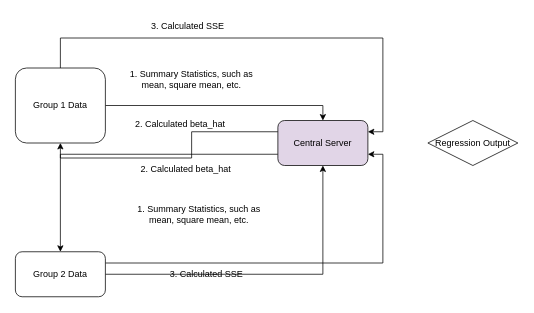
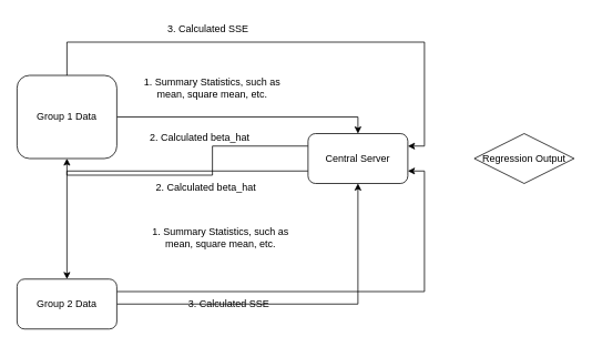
  <mxCell id="0" />
  <mxCell id="1" parent="0" />
  <mxCell id="2" value="" style="edgeStyle=orthogonalEdgeStyle;rounded=0;orthogonalLoop=1;jettySize=auto;html=1;" edge="1" parent="1" source="4" target="8"><mxGeometry relative="1" as="geometry" /></mxCell>
  <mxCell id="3" value="" style="edgeStyle=orthogonalEdgeStyle;rounded=0;orthogonalLoop=1;jettySize=auto;html=1;entryX=1;entryY=0.75;entryDx=0;entryDy=0;" edge="1" parent="1" source="4" target="8"><mxGeometry relative="1" as="geometry"><mxPoint x="80" y="380" as="targetPoint" /><Array as="points"><mxPoint x="80" y="350" /><mxPoint x="510" y="350" /><mxPoint x="510" y="205" /></Array></mxGeometry></mxCell>
  <mxCell id="4" value="Group 2 Data" style="rounded=1;whiteSpace=wrap;html=1;" vertex="1" parent="1"><mxGeometry x="20" y="335" width="120" height="60" as="geometry" /></mxCell>
  <mxCell id="5" value="" style="edgeStyle=orthogonalEdgeStyle;rounded=0;orthogonalLoop=1;jettySize=auto;html=1;entryX=0.5;entryY=1;entryDx=0;entryDy=0;exitX=0;exitY=0.25;exitDx=0;exitDy=0;" edge="1" parent="1" source="8" target="11"><mxGeometry relative="1" as="geometry"><mxPoint x="290" y="190" as="targetPoint" /></mxGeometry></mxCell>
  <mxCell id="6" value="" style="edgeStyle=orthogonalEdgeStyle;rounded=0;orthogonalLoop=1;jettySize=auto;html=1;entryX=0.5;entryY=0;entryDx=0;entryDy=0;exitX=0;exitY=0.75;exitDx=0;exitDy=0;" edge="1" parent="1" source="8" target="4"><mxGeometry relative="1" as="geometry"><mxPoint x="290" y="190" as="targetPoint" /></mxGeometry></mxCell>
  <mxCell id="7" style="edgeStyle=orthogonalEdgeStyle;rounded=0;orthogonalLoop=1;jettySize=auto;html=1;" edge="1" parent="1"><mxGeometry relative="1" as="geometry"><mxPoint x="490" y="170" as="targetPoint" /><mxPoint x="490" y="170" as="sourcePoint" /></mxGeometry></mxCell>
- <mxCell id="8" value="Central Server" style="rounded=1;whiteSpace=wrap;html=1;fillColor=#e1d5e7;" vertex="1" parent="1"><mxGeometry x="370" y="160" width="120" height="60" as="geometry" /></mxCell>
+ <mxCell id="8" value="Central Server" style="rounded=1;whiteSpace=wrap;html=1;" vertex="1" parent="1"><mxGeometry x="370" y="160" width="120" height="60" as="geometry" /></mxCell>
  <mxCell id="9" value="" style="edgeStyle=orthogonalEdgeStyle;rounded=0;orthogonalLoop=1;jettySize=auto;html=1;entryX=0.5;entryY=0;entryDx=0;entryDy=0;" edge="1" parent="1" source="11" target="8"><mxGeometry relative="1" as="geometry"><mxPoint x="250" y="120" as="targetPoint" /></mxGeometry></mxCell>
  <mxCell id="10" value="" style="edgeStyle=orthogonalEdgeStyle;rounded=0;orthogonalLoop=1;jettySize=auto;html=1;entryX=1;entryY=0.25;entryDx=0;entryDy=0;" edge="1" parent="1" source="11" target="8"><mxGeometry relative="1" as="geometry"><mxPoint x="80" y="10" as="targetPoint" /><Array as="points"><mxPoint x="80" y="50" /><mxPoint x="510" y="50" /><mxPoint x="510" y="175" /></Array></mxGeometry></mxCell>
  <mxCell id="11" value="Group 1 Data" style="rounded=1;whiteSpace=wrap;html=1;" vertex="1" parent="1"><mxGeometry x="20" y="90" width="120" height="100" as="geometry" /></mxCell>
  <mxCell id="12" value="1. Summary Statistics, such as mean, square mean, etc." style="text;html=1;strokeColor=none;fillColor=none;align=center;verticalAlign=middle;whiteSpace=wrap;rounded=0;" vertex="1" parent="1"><mxGeometry x="170" y="90" width="170" height="30" as="geometry" /></mxCell>
  <mxCell id="13" value="1. Summary Statistics, such as mean, square mean, etc." style="text;html=1;strokeColor=none;fillColor=none;align=center;verticalAlign=middle;whiteSpace=wrap;rounded=0;" vertex="1" parent="1"><mxGeometry x="180" y="270" width="170" height="30" as="geometry" /></mxCell>
  <mxCell id="14" value="2. Calculated beta_hat" style="text;html=1;strokeColor=none;fillColor=none;align=center;verticalAlign=middle;whiteSpace=wrap;rounded=0;" vertex="1" parent="1"><mxGeometry x="170" y="150" width="140" height="30" as="geometry" /></mxCell>
  <mxCell id="15" value="2. Calculated beta_hat" style="text;html=1;strokeColor=none;fillColor=none;align=center;verticalAlign=middle;whiteSpace=wrap;rounded=0;" vertex="1" parent="1"><mxGeometry x="175" y="210" width="145" height="30" as="geometry" /></mxCell>
  <mxCell id="16" value="3. Calculated SSE" style="text;html=1;strokeColor=none;fillColor=none;align=center;verticalAlign=middle;whiteSpace=wrap;rounded=0;" vertex="1" parent="1"><mxGeometry x="200" y="350" width="150" height="30" as="geometry" /></mxCell>
  <mxCell id="17" value="3. Calculated SSE" style="text;html=1;strokeColor=none;fillColor=none;align=center;verticalAlign=middle;whiteSpace=wrap;rounded=0;" vertex="1" parent="1"><mxGeometry x="175" y="20" width="150" height="30" as="geometry" /></mxCell>
  <mxCell id="18" value="Regression Output" style="rhombus;whiteSpace=wrap;html=1;" vertex="1" parent="1"><mxGeometry x="570" y="160" width="120" height="60" as="geometry" /></mxCell>
